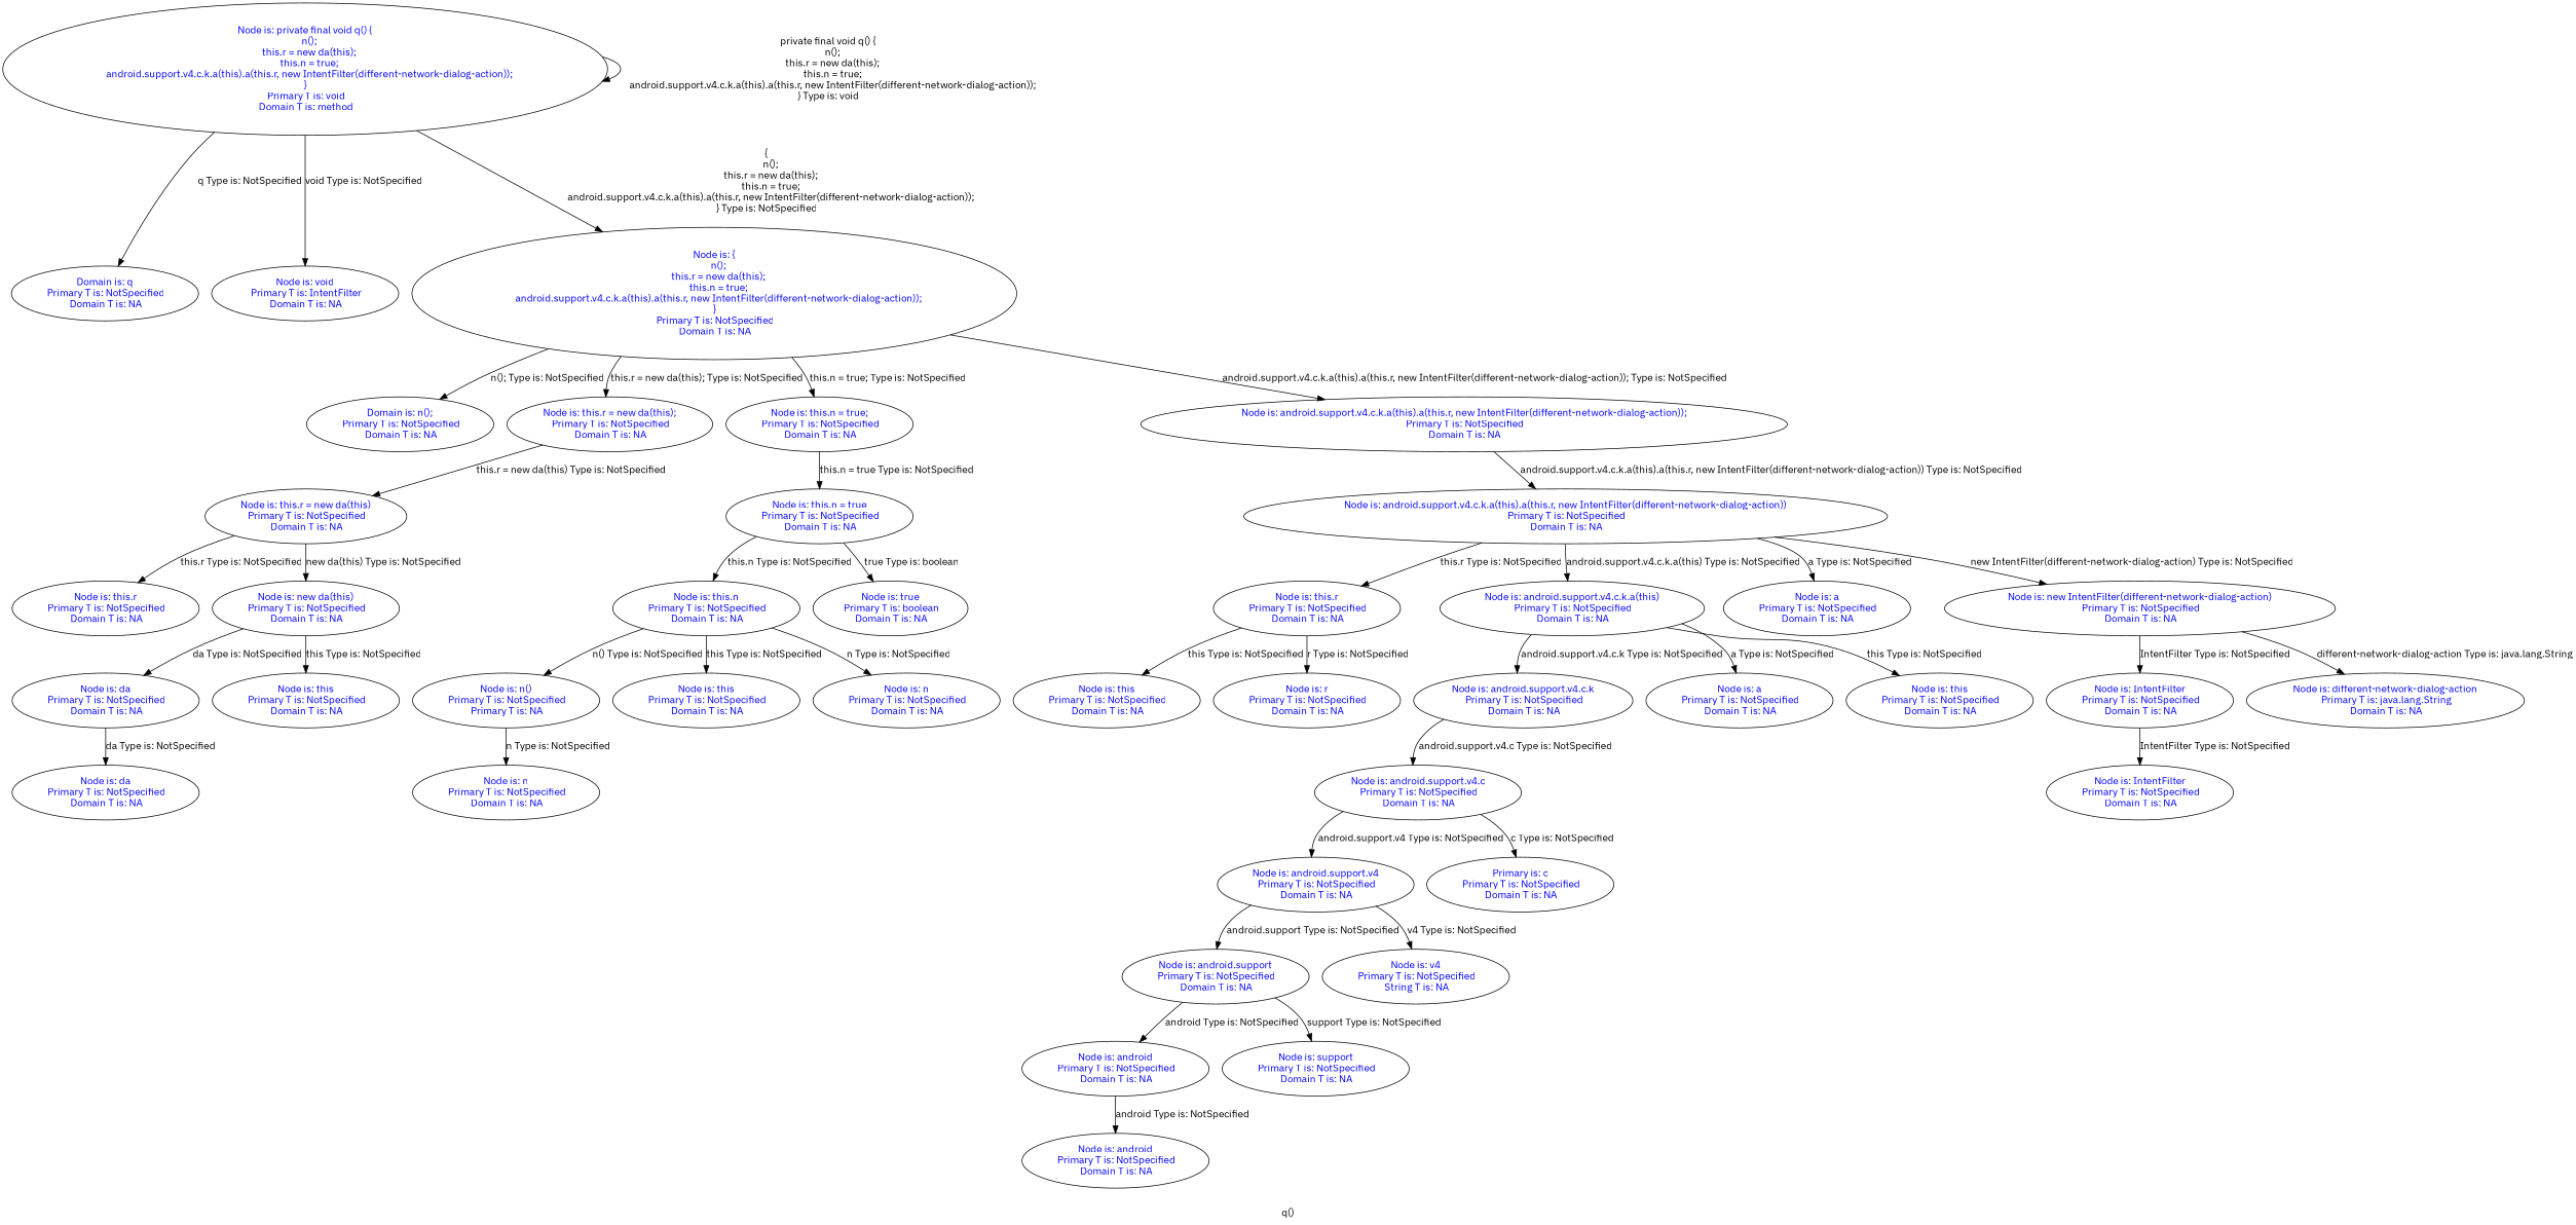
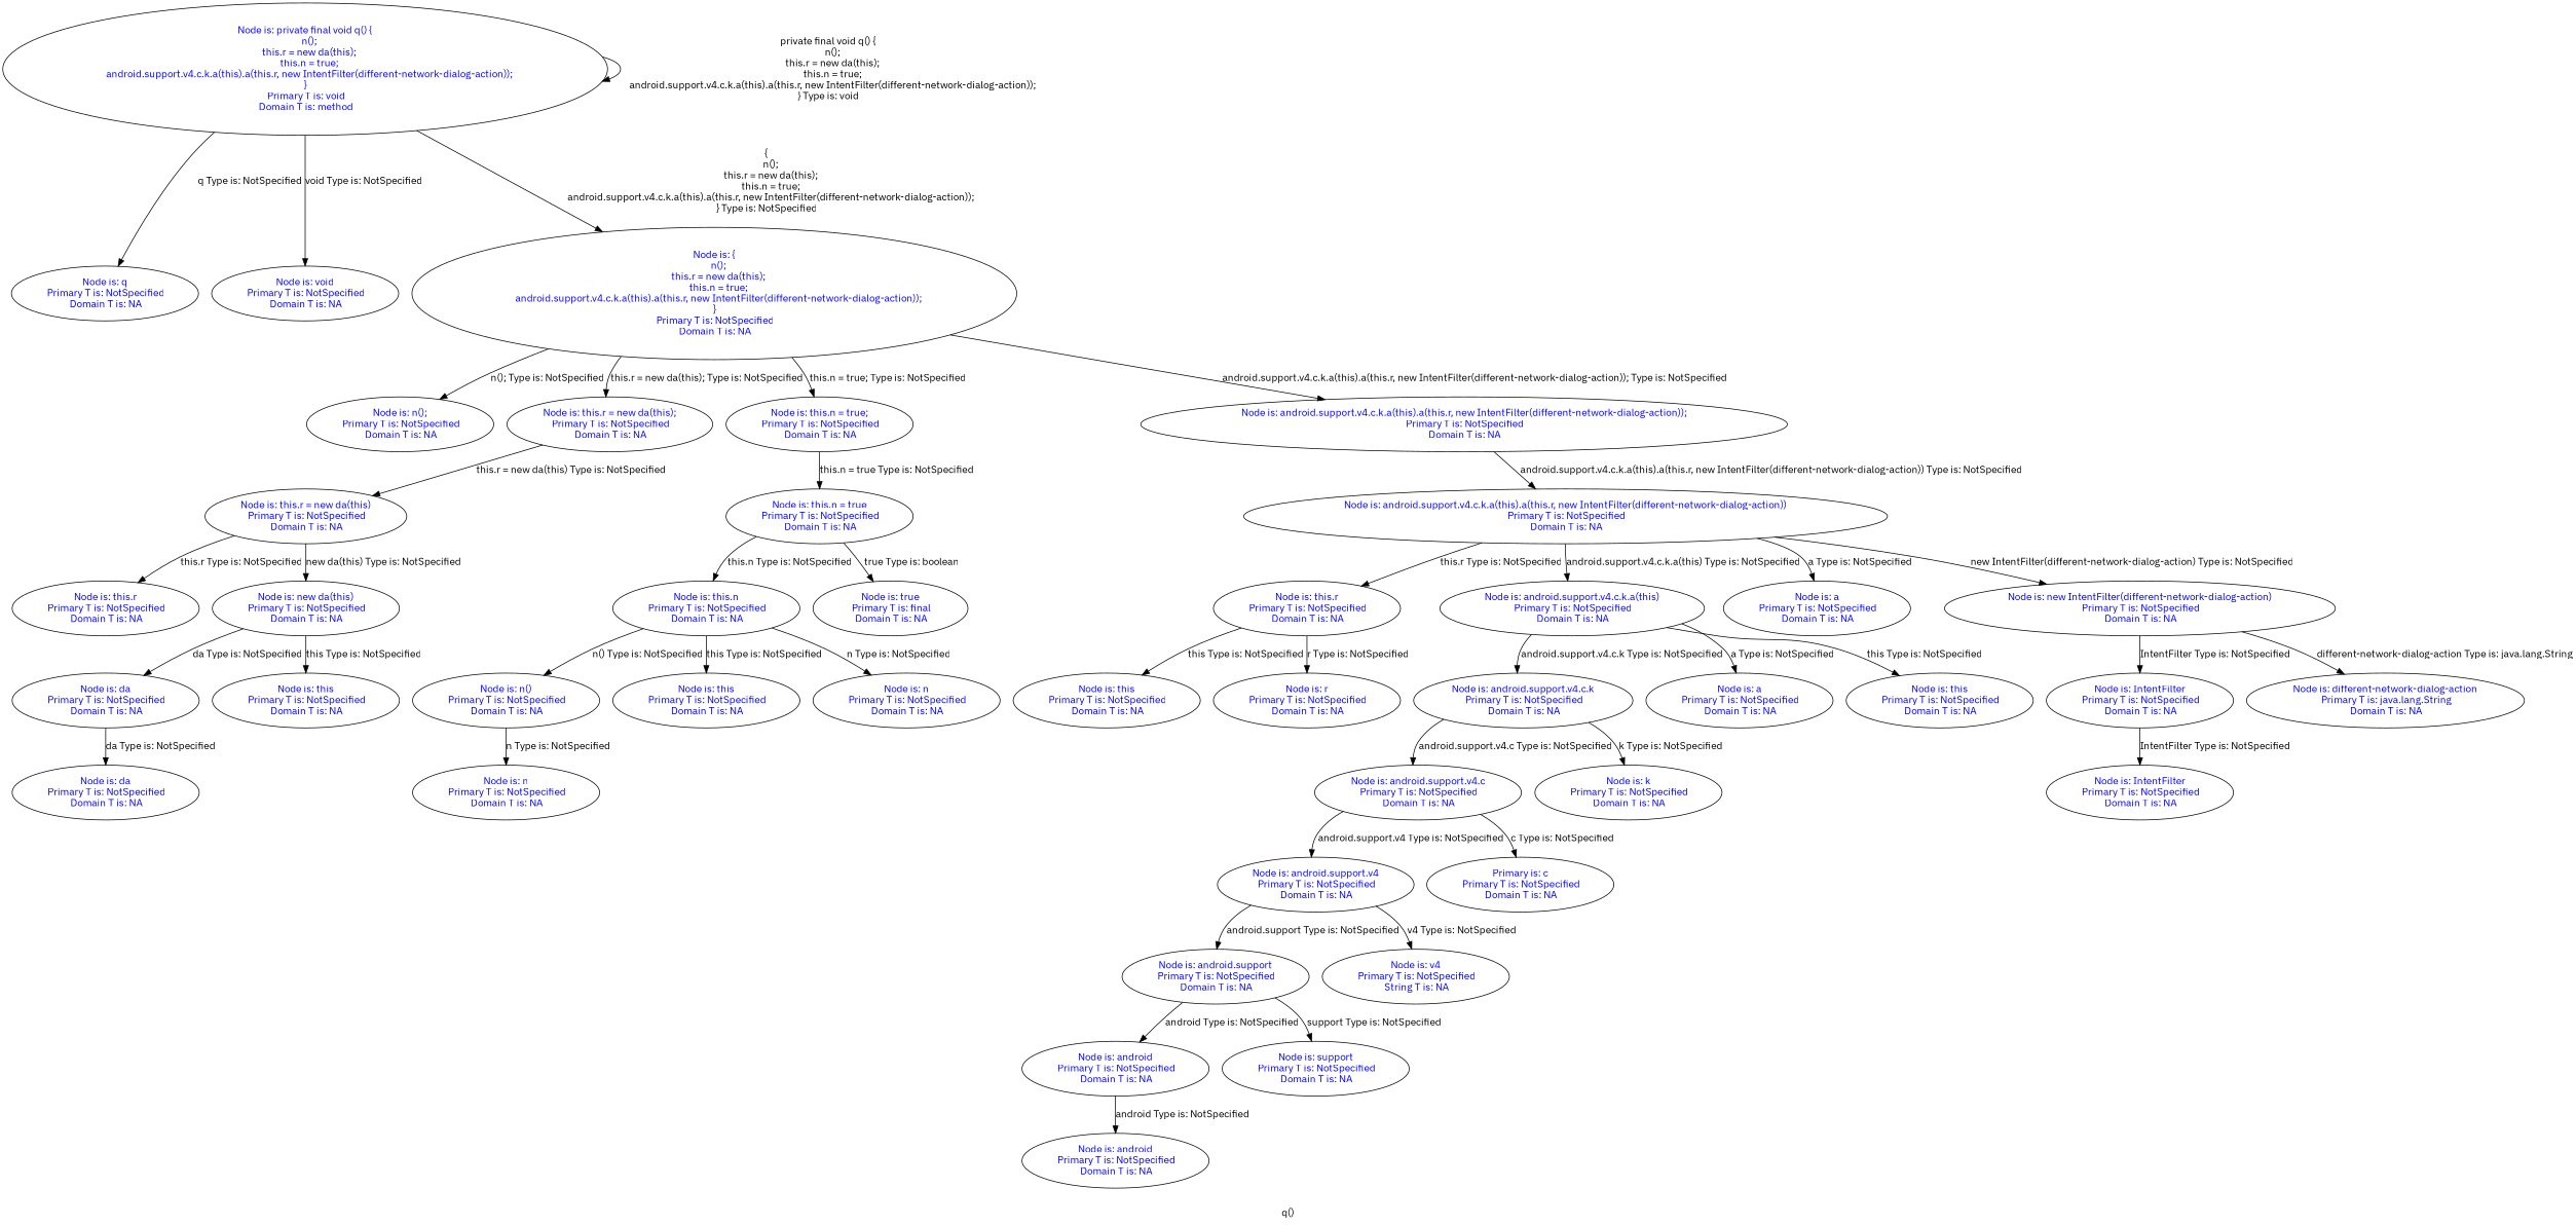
  digraph {
    fontname="IBM Plex Sans"
    label="q()"
    node [fontcolor=blue fontname="IBM Plex Sans"]
    edge [fontname="IBM Plex Sans"]
    n1 [label="Node is: private final void q() {\n    n();\n    this.r = new da(this);\n    this.n = true;\n    android.support.v4.c.k.a(this).a(this.r, new IntentFilter(different-network-dialog-action));\n}\n Primary T is: void\n Domain T is: method"]
-   n2 [label="Domain is: q\n Primary T is: NotSpecified\n Domain T is: NA"]
-   n3 [label="Node is: void\n Primary T is: IntentFilter\n Domain T is: NA"]
+   n2 [label="Node is: q\n Primary T is: NotSpecified\n Domain T is: NA"]
+   n3 [label="Node is: void\n Primary T is: NotSpecified\n Domain T is: NA"]
    n4 [label="Node is: {\n    n();\n    this.r = new da(this);\n    this.n = true;\n    android.support.v4.c.k.a(this).a(this.r, new IntentFilter(different-network-dialog-action));\n}\n Primary T is: NotSpecified\n Domain T is: NA"]
-   n5 [label="Domain is: n();\n Primary T is: NotSpecified\n Domain T is: NA"]
+   n5 [label="Node is: n();\n Primary T is: NotSpecified\n Domain T is: NA"]
    n6 [label="Node is: this.r = new da(this);\n Primary T is: NotSpecified\n Domain T is: NA"]
    n7 [label="Node is: this.n = true;\n Primary T is: NotSpecified\n Domain T is: NA"]
    n8 [label="Node is: android.support.v4.c.k.a(this).a(this.r, new IntentFilter(different-network-dialog-action));\n Primary T is: NotSpecified\n Domain T is: NA"]
    n9 [label="Node is: this.r = new da(this)\n Primary T is: NotSpecified\n Domain T is: NA"]
    n10 [label="Node is: this.n = true\n Primary T is: NotSpecified\n Domain T is: NA"]
    n11 [label="Node is: android.support.v4.c.k.a(this).a(this.r, new IntentFilter(different-network-dialog-action))\n Primary T is: NotSpecified\n Domain T is: NA"]
-   n12 [label="Node is: n()\n Primary T is: NotSpecified\n Primary T is: NA"]
+   n12 [label="Node is: n()\n Primary T is: NotSpecified\n Domain T is: NA"]
    n13 [label="Node is: n\n Primary T is: NotSpecified\n Domain T is: NA"]
    n14 [label="Node is: this.r\n Primary T is: NotSpecified\n Domain T is: NA"]
    n15 [label="Node is: new da(this)\n Primary T is: NotSpecified\n Domain T is: NA"]
    n16 [label="Node is: da\n Primary T is: NotSpecified\n Domain T is: NA"]
    n17 [label="Node is: this\n Primary T is: NotSpecified\n Domain T is: NA"]
    n18 [label="Node is: this.r\n Primary T is: NotSpecified\n Domain T is: NA"]
    n19 [label="Node is: this\n Primary T is: NotSpecified\n Domain T is: NA"]
    n20 [label="Node is: r\n Primary T is: NotSpecified\n Domain T is: NA"]
    n21 [label="Node is: da\n Primary T is: NotSpecified\n Domain T is: NA"]
    n22 [label="Node is: this.n\n Primary T is: NotSpecified\n Domain T is: NA"]
-   n23 [label="Node is: true\n Primary T is: boolean\n Domain T is: NA"]
+   n23 [label="Node is: true\n Primary T is: final\n Domain T is: NA"]
    n24 [label="Node is: this\n Primary T is: NotSpecified\n Domain T is: NA"]
    n25 [label="Node is: n\n Primary T is: NotSpecified\n Domain T is: NA"]
    n26 [label="Node is: android.support.v4.c.k.a(this)\n Primary T is: NotSpecified\n Domain T is: NA"]
    n27 [label="Node is: a\n Primary T is: NotSpecified\n Domain T is: NA"]
    n28 [label="Node is: new IntentFilter(different-network-dialog-action)\n Primary T is: NotSpecified\n Domain T is: NA"]
    n29 [label="Node is: android.support.v4.c.k\n Primary T is: NotSpecified\n Domain T is: NA"]
    n30 [label="Node is: a\n Primary T is: NotSpecified\n Domain T is: NA"]
    n31 [label="Node is: this\n Primary T is: NotSpecified\n Domain T is: NA"]
    n32 [label="Node is: IntentFilter\n Primary T is: NotSpecified\n Domain T is: NA"]
    n33 [label="Node is: different-network-dialog-action\n Primary T is: java.lang.String\n Domain T is: NA"]
    n34 [label="Node is: android.support.v4.c\n Primary T is: NotSpecified\n Domain T is: NA"]
+   n35 [label="Node is: k\n Primary T is: NotSpecified\n Domain T is: NA"]
    n36 [label="Node is: android.support.v4\n Primary T is: NotSpecified\n Domain T is: NA"]
    n37 [label="Primary is: c\n Primary T is: NotSpecified\n Domain T is: NA"]
    n38 [label="Node is: android.support\n Primary T is: NotSpecified\n Domain T is: NA"]
    n39 [label="Node is: v4\n Primary T is: NotSpecified\n String T is: NA"]
    n40 [label="Node is: android\n Primary T is: NotSpecified\n Domain T is: NA"]
    n41 [label="Node is: support\n Primary T is: NotSpecified\n Domain T is: NA"]
    n42 [label="Node is: android\n Primary T is: NotSpecified\n Domain T is: NA"]
    n43 [label="Node is: IntentFilter\n Primary T is: NotSpecified\n Domain T is: NA"]
    subgraph sub_1 {
    }
    n1 -> n1 [label="private final void q() {\n    n();\n    this.r = new da(this);\n    this.n = true;\n    android.support.v4.c.k.a(this).a(this.r, new IntentFilter(different-network-dialog-action));\n} Type is: void"]
    n1 -> n2 [label="q Type is: NotSpecified"]
    n1 -> n3 [label="void Type is: NotSpecified"]
    n1 -> n4 [label="{\n    n();\n    this.r = new da(this);\n    this.n = true;\n    android.support.v4.c.k.a(this).a(this.r, new IntentFilter(different-network-dialog-action));\n} Type is: NotSpecified"]
    n4 -> n5 [label="n(); Type is: NotSpecified"]
    n4 -> n6 [label="this.r = new da(this); Type is: NotSpecified"]
    n4 -> n7 [label="this.n = true; Type is: NotSpecified"]
    n4 -> n8 [label="android.support.v4.c.k.a(this).a(this.r, new IntentFilter(different-network-dialog-action)); Type is: NotSpecified"]
    n6 -> n9 [label="this.r = new da(this) Type is: NotSpecified"]
    n7 -> n10 [label="this.n = true Type is: NotSpecified"]
    n8 -> n11 [label="android.support.v4.c.k.a(this).a(this.r, new IntentFilter(different-network-dialog-action)) Type is: NotSpecified"]
    n9 -> n14 [label="this.r Type is: NotSpecified"]
    n9 -> n15 [label="new da(this) Type is: NotSpecified"]
    n10 -> n22 [label="this.n Type is: NotSpecified"]
    n10 -> n23 [label="true Type is: boolean"]
    n11 -> n18 [label="this.r Type is: NotSpecified"]
    n11 -> n26 [label="android.support.v4.c.k.a(this) Type is: NotSpecified"]
    n11 -> n27 [label="a Type is: NotSpecified"]
    n11 -> n28 [label="new IntentFilter(different-network-dialog-action) Type is: NotSpecified"]
    n12 -> n13 [label="n Type is: NotSpecified"]
    n15 -> n16 [label="da Type is: NotSpecified"]
    n15 -> n17 [label="this Type is: NotSpecified"]
    n16 -> n21 [label="da Type is: NotSpecified"]
    n18 -> n19 [label="this Type is: NotSpecified"]
    n18 -> n20 [label="r Type is: NotSpecified"]
    n22 -> n12 [label="n() Type is: NotSpecified"]
    n22 -> n24 [label="this Type is: NotSpecified"]
    n22 -> n25 [label="n Type is: NotSpecified"]
    n26 -> n29 [label="android.support.v4.c.k Type is: NotSpecified"]
    n26 -> n30 [label="a Type is: NotSpecified"]
    n26 -> n31 [label="this Type is: NotSpecified"]
    n28 -> n32 [label="IntentFilter Type is: NotSpecified"]
    n28 -> n33 [label="different-network-dialog-action Type is: java.lang.String"]
    n29 -> n34 [label="android.support.v4.c Type is: NotSpecified"]
+   n29 -> n35 [label="k Type is: NotSpecified"]
    n32 -> n43 [label="IntentFilter Type is: NotSpecified"]
    n34 -> n36 [label="android.support.v4 Type is: NotSpecified"]
    n34 -> n37 [label="c Type is: NotSpecified"]
    n36 -> n38 [label="android.support Type is: NotSpecified"]
    n36 -> n39 [label="v4 Type is: NotSpecified"]
    n38 -> n40 [label="android Type is: NotSpecified"]
    n38 -> n41 [label="support Type is: NotSpecified"]
    n40 -> n42 [label="android Type is: NotSpecified"]
  }
